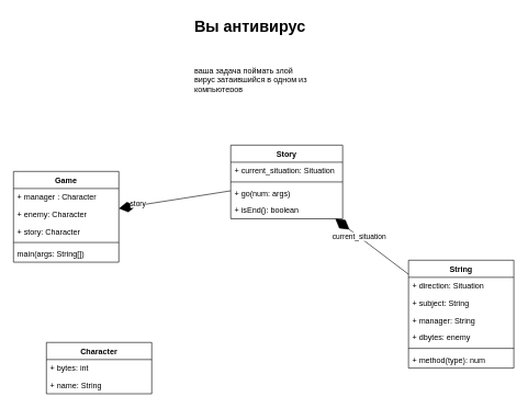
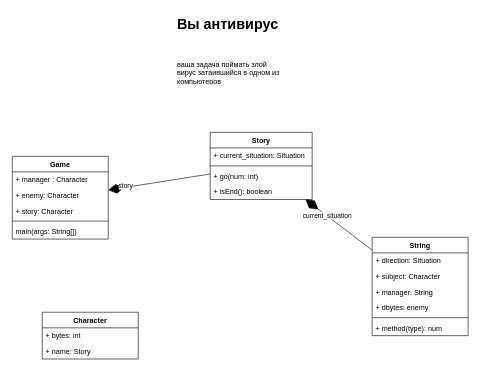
  <mxCell id="0" />
  <mxCell id="1" parent="0" />
  <mxCell id="2" value="&lt;h1&gt;Вы антивирус&lt;br&gt;&lt;br&gt;&lt;/h1&gt;&lt;div&gt;ваша задача поймать злой вирус затаившийся в одном из компьютеров&lt;/div&gt;" style="text;html=1;strokeColor=none;fillColor=none;spacing=5;spacingTop=-20;whiteSpace=wrap;overflow=hidden;rounded=0;" vertex="1" parent="1"><mxGeometry x="290" y="20" width="190" height="120" as="geometry" /></mxCell>
  <mxCell id="3" value="Game" style="swimlane;fontStyle=1;align=center;verticalAlign=top;childLayout=stackLayout;horizontal=1;startSize=26;horizontalStack=0;resizeParent=1;resizeParentMax=0;resizeLast=0;collapsible=1;marginBottom=0;" vertex="1" parent="1"><mxGeometry x="20" y="260" width="160" height="138" as="geometry" /></mxCell>
  <mxCell id="4" value="+ manager : Character" style="text;strokeColor=none;fillColor=none;align=left;verticalAlign=top;spacingLeft=4;spacingRight=4;overflow=hidden;rotatable=0;points=[[0,0.5],[1,0.5]];portConstraint=eastwest;" vertex="1" parent="3"><mxGeometry y="26" width="160" height="26" as="geometry" /></mxCell>
  <mxCell id="5" value="+ enemy: Character" style="text;strokeColor=none;fillColor=none;align=left;verticalAlign=top;spacingLeft=4;spacingRight=4;overflow=hidden;rotatable=0;points=[[0,0.5],[1,0.5]];portConstraint=eastwest;" vertex="1" parent="3"><mxGeometry y="52" width="160" height="26" as="geometry" /></mxCell>
  <mxCell id="6" value="+ story: Character" style="text;strokeColor=none;fillColor=none;align=left;verticalAlign=top;spacingLeft=4;spacingRight=4;overflow=hidden;rotatable=0;points=[[0,0.5],[1,0.5]];portConstraint=eastwest;" vertex="1" parent="3"><mxGeometry y="78" width="160" height="26" as="geometry" /></mxCell>
  <mxCell id="7" value="" style="line;strokeWidth=1;fillColor=none;align=left;verticalAlign=middle;spacingTop=-1;spacingLeft=3;spacingRight=3;rotatable=0;labelPosition=right;points=[];portConstraint=eastwest;strokeColor=inherit;" vertex="1" parent="3"><mxGeometry y="104" width="160" height="8" as="geometry" /></mxCell>
  <mxCell id="8" value="main(args: String[])" style="text;strokeColor=none;fillColor=none;align=left;verticalAlign=top;spacingLeft=4;spacingRight=4;overflow=hidden;rotatable=0;points=[[0,0.5],[1,0.5]];portConstraint=eastwest;" vertex="1" parent="3"><mxGeometry y="112" width="160" height="26" as="geometry" /></mxCell>
  <mxCell id="9" value="Story" style="swimlane;fontStyle=1;align=center;verticalAlign=top;childLayout=stackLayout;horizontal=1;startSize=26;horizontalStack=0;resizeParent=1;resizeParentMax=0;resizeLast=0;collapsible=1;marginBottom=0;" vertex="1" parent="1"><mxGeometry x="350" y="220" width="170" height="112" as="geometry" /></mxCell>
  <mxCell id="10" value="+ current_situation: Situation" style="text;strokeColor=none;fillColor=none;align=left;verticalAlign=top;spacingLeft=4;spacingRight=4;overflow=hidden;rotatable=0;points=[[0,0.5],[1,0.5]];portConstraint=eastwest;" vertex="1" parent="9"><mxGeometry y="26" width="170" height="26" as="geometry" /></mxCell>
  <mxCell id="11" value="" style="line;strokeWidth=1;fillColor=none;align=left;verticalAlign=middle;spacingTop=-1;spacingLeft=3;spacingRight=3;rotatable=0;labelPosition=right;points=[];portConstraint=eastwest;strokeColor=inherit;" vertex="1" parent="9"><mxGeometry y="52" width="170" height="8" as="geometry" /></mxCell>
- <mxCell id="12" value="+ go(num: args)" style="text;strokeColor=none;fillColor=none;align=left;verticalAlign=top;spacingLeft=4;spacingRight=4;overflow=hidden;rotatable=0;points=[[0,0.5],[1,0.5]];portConstraint=eastwest;" vertex="1" parent="9"><mxGeometry y="60" width="170" height="26" as="geometry" /></mxCell>
+ <mxCell id="12" value="+ go(num: int)" style="text;strokeColor=none;fillColor=none;align=left;verticalAlign=top;spacingLeft=4;spacingRight=4;overflow=hidden;rotatable=0;points=[[0,0.5],[1,0.5]];portConstraint=eastwest;" vertex="1" parent="9"><mxGeometry y="60" width="170" height="26" as="geometry" /></mxCell>
  <mxCell id="13" value="+ isEnd(): boolean" style="text;strokeColor=none;fillColor=none;align=left;verticalAlign=top;spacingLeft=4;spacingRight=4;overflow=hidden;rotatable=0;points=[[0,0.5],[1,0.5]];portConstraint=eastwest;" vertex="1" parent="9"><mxGeometry y="86" width="170" height="26" as="geometry" /></mxCell>
  <mxCell id="14" value="Character" style="swimlane;fontStyle=1;align=center;verticalAlign=top;childLayout=stackLayout;horizontal=1;startSize=26;horizontalStack=0;resizeParent=1;resizeParentMax=0;resizeLast=0;collapsible=1;marginBottom=0;" vertex="1" parent="1"><mxGeometry x="70" y="520" width="160" height="78" as="geometry" /></mxCell>
  <mxCell id="15" value="+ bytes: int" style="text;strokeColor=none;fillColor=none;align=left;verticalAlign=top;spacingLeft=4;spacingRight=4;overflow=hidden;rotatable=0;points=[[0,0.5],[1,0.5]];portConstraint=eastwest;" vertex="1" parent="14"><mxGeometry y="26" width="160" height="26" as="geometry" /></mxCell>
- <mxCell id="16" value="+ name: String" style="text;strokeColor=none;fillColor=none;align=left;verticalAlign=top;spacingLeft=4;spacingRight=4;overflow=hidden;rotatable=0;points=[[0,0.5],[1,0.5]];portConstraint=eastwest;" vertex="1" parent="14"><mxGeometry y="52" width="160" height="26" as="geometry" /></mxCell>
+ <mxCell id="16" value="+ name: Story" style="text;strokeColor=none;fillColor=none;align=left;verticalAlign=top;spacingLeft=4;spacingRight=4;overflow=hidden;rotatable=0;points=[[0,0.5],[1,0.5]];portConstraint=eastwest;" vertex="1" parent="14"><mxGeometry y="52" width="160" height="26" as="geometry" /></mxCell>
  <mxCell id="17" value="String" style="swimlane;fontStyle=1;align=center;verticalAlign=top;childLayout=stackLayout;horizontal=1;startSize=26;horizontalStack=0;resizeParent=1;resizeParentMax=0;resizeLast=0;collapsible=1;marginBottom=0;" vertex="1" parent="1"><mxGeometry x="620" y="395" width="160" height="164" as="geometry" /></mxCell>
  <mxCell id="18" value="+ direction: Situation" style="text;strokeColor=none;fillColor=none;align=left;verticalAlign=top;spacingLeft=4;spacingRight=4;overflow=hidden;rotatable=0;points=[[0,0.5],[1,0.5]];portConstraint=eastwest;" vertex="1" parent="17"><mxGeometry y="26" width="160" height="26" as="geometry" /></mxCell>
- <mxCell id="19" value="+ subject: String" style="text;strokeColor=none;fillColor=none;align=left;verticalAlign=top;spacingLeft=4;spacingRight=4;overflow=hidden;rotatable=0;points=[[0,0.5],[1,0.5]];portConstraint=eastwest;" vertex="1" parent="17"><mxGeometry y="52" width="160" height="26" as="geometry" /></mxCell>
+ <mxCell id="19" value="+ subject: Character" style="text;strokeColor=none;fillColor=none;align=left;verticalAlign=top;spacingLeft=4;spacingRight=4;overflow=hidden;rotatable=0;points=[[0,0.5],[1,0.5]];portConstraint=eastwest;" vertex="1" parent="17"><mxGeometry y="52" width="160" height="26" as="geometry" /></mxCell>
  <mxCell id="20" value="+ manager: String" style="text;strokeColor=none;fillColor=none;align=left;verticalAlign=top;spacingLeft=4;spacingRight=4;overflow=hidden;rotatable=0;points=[[0,0.5],[1,0.5]];portConstraint=eastwest;" vertex="1" parent="17"><mxGeometry y="78" width="160" height="26" as="geometry" /></mxCell>
  <mxCell id="21" value="+ dbytes: enemy" style="text;strokeColor=none;fillColor=none;align=left;verticalAlign=top;spacingLeft=4;spacingRight=4;overflow=hidden;rotatable=0;points=[[0,0.5],[1,0.5]];portConstraint=eastwest;" vertex="1" parent="17"><mxGeometry y="104" width="160" height="26" as="geometry" /></mxCell>
  <mxCell id="22" value="" style="line;strokeWidth=1;fillColor=none;align=left;verticalAlign=middle;spacingTop=-1;spacingLeft=3;spacingRight=3;rotatable=0;labelPosition=right;points=[];portConstraint=eastwest;strokeColor=inherit;" vertex="1" parent="17"><mxGeometry y="130" width="160" height="8" as="geometry" /></mxCell>
  <mxCell id="23" value="+ method(type): num" style="text;strokeColor=none;fillColor=none;align=left;verticalAlign=top;spacingLeft=4;spacingRight=4;overflow=hidden;rotatable=0;points=[[0,0.5],[1,0.5]];portConstraint=eastwest;" vertex="1" parent="17"><mxGeometry y="138" width="160" height="26" as="geometry" /></mxCell>
  <mxCell id="24" value="" style="endArrow=diamondThin;endFill=1;endSize=24;html=1;rounded=0;" edge="1" parent="1" source="17" target="9"><mxGeometry width="160" relative="1" as="geometry"><mxPoint x="350" y="510" as="sourcePoint" /><mxPoint x="280" y="500" as="targetPoint" /></mxGeometry></mxCell>
  <mxCell id="25" value="current_situation" style="edgeLabel;html=1;align=center;verticalAlign=middle;resizable=0;points=[];" vertex="1" connectable="0" parent="24"><mxGeometry x="0.366" relative="1" as="geometry"><mxPoint as="offset" /></mxGeometry></mxCell>
  <mxCell id="26" value="" style="endArrow=diamondThin;endFill=1;endSize=24;html=1;rounded=0;" edge="1" parent="1" source="9" target="3"><mxGeometry width="160" relative="1" as="geometry"><mxPoint x="240" y="450" as="sourcePoint" /><mxPoint x="400" y="450" as="targetPoint" /></mxGeometry></mxCell>
  <mxCell id="27" value="story" style="edgeLabel;html=1;align=center;verticalAlign=middle;resizable=0;points=[];" vertex="1" connectable="0" parent="26"><mxGeometry x="0.656" y="-3" relative="1" as="geometry"><mxPoint as="offset" /></mxGeometry></mxCell>
